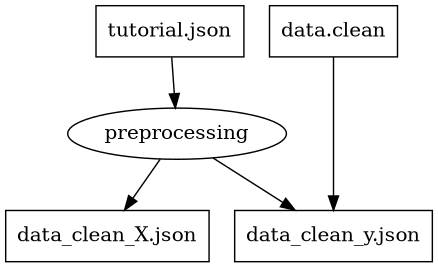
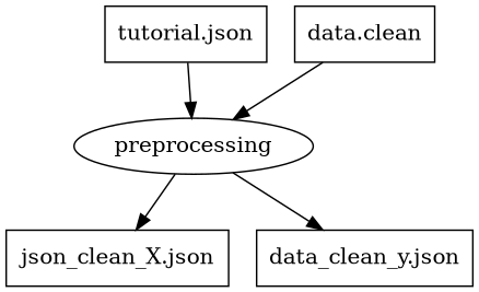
  digraph {
    fontname="DejaVu Serif"
    node [fontname="DejaVu Serif" shape=box]
    edge [fontname="DejaVu Serif"]
    n1 [label="tutorial.json"]
    n2 [label=preprocessing shape=ellipse]
-   n3 [label="data_clean_X.json"]
+   n3 [label="json_clean_X.json"]
    n4 [label="data_clean_y.json"]
    n5 [label="data.clean"]
    n1 -> n2
    n2 -> n3
    n2 -> n4
-   n5 -> n4
+   n5 -> n2
  }
